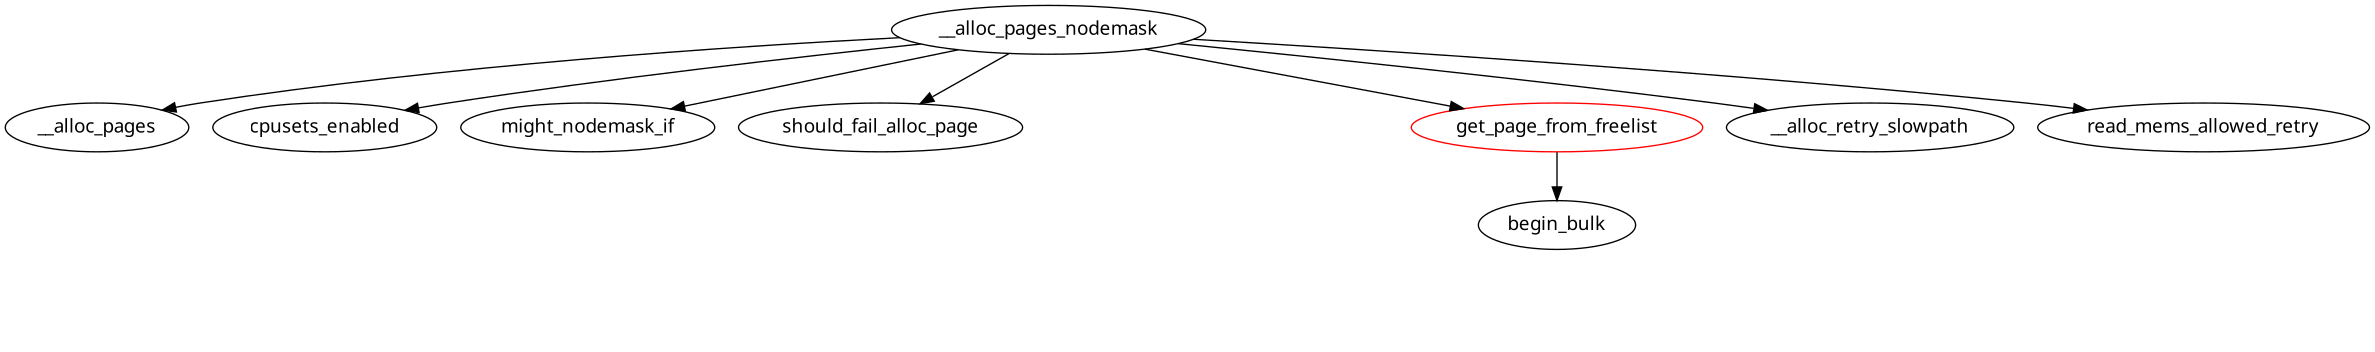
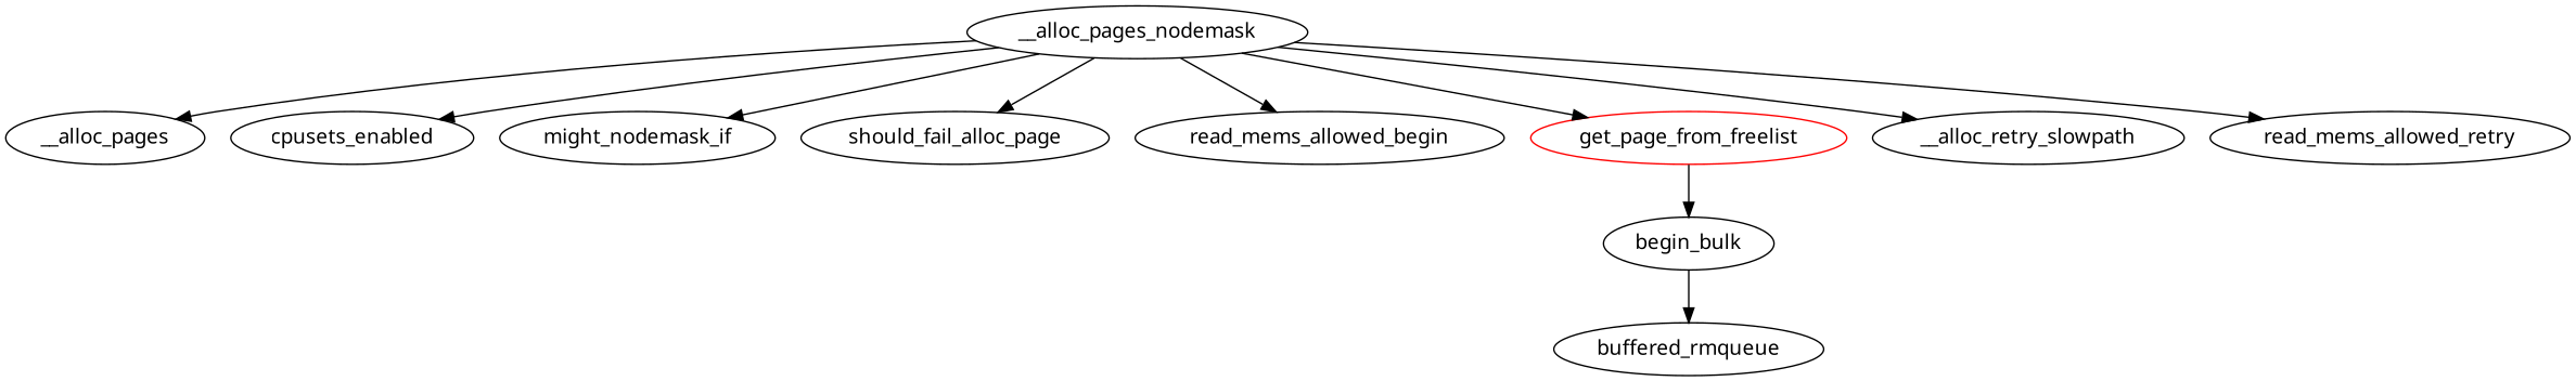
  digraph {
    fontname="Noto Sans"
    node [fontname="Noto Sans"]
    edge [fontname="Noto Sans"]
    __alloc_pages_nodemask
    __alloc_pages
    cpusets_enabled
    n4 [label=might_nodemask_if]
    should_fail_alloc_page
+   read_mems_allowed_begin
    get_page_from_freelist [color=red]
    n8 [label=__alloc_retry_slowpath]
    read_mems_allowed_retry
    n10 [label=begin_bulk]
+   buffered_rmqueue
    __alloc_pages_nodemask -> __alloc_pages
    __alloc_pages_nodemask -> cpusets_enabled
    __alloc_pages_nodemask -> n4
    __alloc_pages_nodemask -> should_fail_alloc_page
+   __alloc_pages_nodemask -> read_mems_allowed_begin
    __alloc_pages_nodemask -> get_page_from_freelist
    __alloc_pages_nodemask -> n8
    __alloc_pages_nodemask -> read_mems_allowed_retry
    get_page_from_freelist -> n10
+   n10 -> buffered_rmqueue
  }
